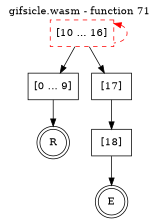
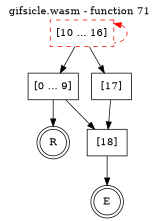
  digraph {
    label="gifsicle.wasm - function 71"
    labelfontcolor=black
    labelfontname=Helvetica
    labelfontsize=16
    labelloc=t
    node [shape=box color=black style=solid]
    E [shape=doublecircle color="" style=""]
    n2 [label=R shape=doublecircle color="" style=""]
    n3 [label="[0 ... 9]"]
    n4 [label="[18]"]
    n5 [color=red label="[10 ... 16]" style=dashed]
    n6 [label="[17]"]
    n3 -> n2
+   n3 -> n4
    n4 -> E
    n5 -> n3
    n5 -> n5 [color=red dir=back style=dashed]
    n5 -> n6
    n6 -> n4
  }
